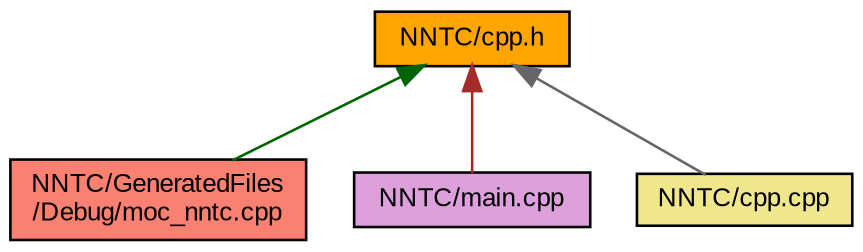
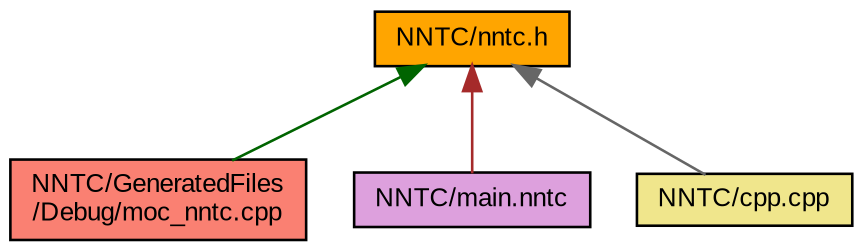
  digraph {
    fontname="Liberation Sans"
    node [color=black fontname="Liberation Sans" fontsize=10 shape=record style=filled]
    edge [dir=back fontname="Liberation Sans" fontsize=10 labelfontname=Helvetica labelfontsize=10 style=solid]
-   n1 [fillcolor=orange fontcolor=black height=0.2 label="NNTC/cpp.h" width=0.4]
+   n1 [fillcolor=orange fontcolor=black height=0.2 label="NNTC/nntc.h" width=0.4]
    n2 [fillcolor=salmon height=0.2 label="NNTC/GeneratedFiles\l/Debug/moc_nntc.cpp" width=0.4]
-   n3 [fillcolor=plum height=0.2 label="NNTC/main.cpp" width=0.4]
+   n3 [fillcolor=plum height=0.2 label="NNTC/main.nntc" width=0.4]
    n4 [fillcolor=khaki height=0.2 label="NNTC/cpp.cpp" width=0.4]
    n1 -> n2 [color=darkgreen]
    n1 -> n3 [color=brown]
    n1 -> n4 [color=gray40]
  }
